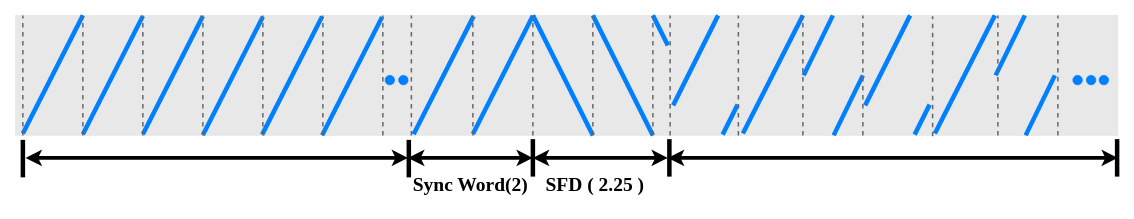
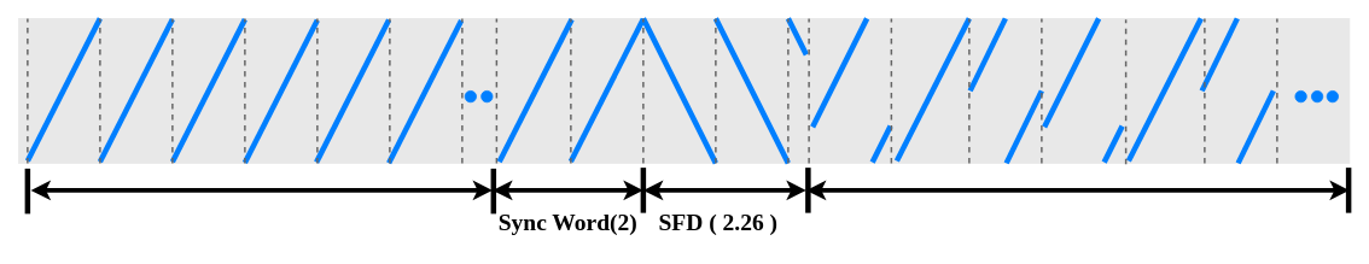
  <mxCell id="0" />
  <mxCell id="1" parent="0" />
  <mxCell id="2" value="" style="rounded=0;whiteSpace=wrap;html=1;fillColor=#E8E8E8;strokeColor=#E8E8E8;" vertex="1" parent="1"><mxGeometry x="20" y="20" width="1470" height="160" as="geometry" /></mxCell>
  <mxCell id="3" value="" style="endArrow=none;html=1;rounded=0;strokeWidth=6;strokeColor=#007FFF;" edge="1" parent="1"><mxGeometry width="50" height="50" relative="1" as="geometry"><mxPoint x="30" y="177.59" as="sourcePoint" /><mxPoint x="110" y="20" as="targetPoint" /></mxGeometry></mxCell>
  <mxCell id="4" value="" style="endArrow=none;html=1;rounded=1;strokeWidth=6;strokeColor=#007FFF;" edge="1" parent="1"><mxGeometry width="50" height="50" relative="1" as="geometry"><mxPoint x="110" y="178.39" as="sourcePoint" /><mxPoint x="190" y="20.8" as="targetPoint" /></mxGeometry></mxCell>
  <mxCell id="5" value="" style="endArrow=none;html=1;rounded=1;strokeWidth=6;strokeColor=#007FFF;" edge="1" parent="1"><mxGeometry width="50" height="50" relative="1" as="geometry"><mxPoint x="190" y="178.59" as="sourcePoint" /><mxPoint x="270" y="21" as="targetPoint" /></mxGeometry></mxCell>
  <mxCell id="6" value="" style="endArrow=none;html=1;rounded=1;strokeWidth=6;strokeColor=#007FFF;" edge="1" parent="1"><mxGeometry width="50" height="50" relative="1" as="geometry"><mxPoint x="270" y="179.39" as="sourcePoint" /><mxPoint x="350" y="21.8" as="targetPoint" /></mxGeometry></mxCell>
  <mxCell id="7" value="" style="endArrow=none;html=1;rounded=1;strokeWidth=6;strokeColor=#007FFF;" edge="1" parent="1"><mxGeometry width="50" height="50" relative="1" as="geometry"><mxPoint x="349" y="178.99" as="sourcePoint" /><mxPoint x="429" y="21.4" as="targetPoint" /></mxGeometry></mxCell>
  <mxCell id="8" value="" style="endArrow=none;html=1;rounded=1;strokeWidth=6;strokeColor=#007FFF;" edge="1" parent="1"><mxGeometry width="50" height="50" relative="1" as="geometry"><mxPoint x="429" y="179.79" as="sourcePoint" /><mxPoint x="509" y="22.2" as="targetPoint" /></mxGeometry></mxCell>
  <mxCell id="9" value="" style="ellipse;whiteSpace=wrap;html=1;aspect=fixed;fillColor=#007FFF;strokeColor=#007FFF;" vertex="1" parent="1"><mxGeometry x="513" y="100" width="12.59" height="12.59" as="geometry" /></mxCell>
  <mxCell id="10" value="" style="ellipse;whiteSpace=wrap;html=1;aspect=fixed;fillColor=#007FFF;strokeColor=#007FFF;" vertex="1" parent="1"><mxGeometry x="531" y="100" width="12.59" height="12.59" as="geometry" /></mxCell>
  <mxCell id="11" value="" style="endArrow=none;html=1;rounded=1;strokeWidth=6;strokeColor=#007FFF;" edge="1" parent="1"><mxGeometry width="50" height="50" relative="1" as="geometry"><mxPoint x="551" y="178.58" as="sourcePoint" /><mxPoint x="631" y="20.99" as="targetPoint" /></mxGeometry></mxCell>
  <mxCell id="12" value="" style="endArrow=none;html=1;rounded=1;strokeWidth=6;strokeColor=#007FFF;" edge="1" parent="1"><mxGeometry width="50" height="50" relative="1" as="geometry"><mxPoint x="630" y="178.18" as="sourcePoint" /><mxPoint x="710" y="20.59" as="targetPoint" /></mxGeometry></mxCell>
  <mxCell id="13" value="" style="endArrow=none;html=1;rounded=1;strokeWidth=6;strokeColor=#007FFF;" edge="1" parent="1"><mxGeometry width="50" height="50" relative="1" as="geometry"><mxPoint x="710" y="20" as="sourcePoint" /><mxPoint x="790" y="180" as="targetPoint" /></mxGeometry></mxCell>
  <mxCell id="14" value="" style="endArrow=none;html=1;rounded=1;strokeWidth=6;strokeColor=#007FFF;" edge="1" parent="1"><mxGeometry width="50" height="50" relative="1" as="geometry"><mxPoint x="790" y="20" as="sourcePoint" /><mxPoint x="870" y="180" as="targetPoint" /></mxGeometry></mxCell>
  <mxCell id="15" value="" style="endArrow=none;html=1;rounded=1;strokeWidth=6;strokeColor=#007FFF;" edge="1" parent="1"><mxGeometry width="50" height="50" relative="1" as="geometry"><mxPoint x="870" y="20" as="sourcePoint" /><mxPoint x="890" y="60" as="targetPoint" /></mxGeometry></mxCell>
  <mxCell id="16" value="" style="endArrow=none;html=1;rounded=1;strokeWidth=6;strokeColor=#007FFF;" edge="1" parent="1"><mxGeometry width="50" height="50" relative="1" as="geometry"><mxPoint x="897" y="140" as="sourcePoint" /><mxPoint x="957" y="20" as="targetPoint" /></mxGeometry></mxCell>
  <mxCell id="17" value="" style="endArrow=none;html=1;rounded=1;strokeWidth=6;strokeColor=#007FFF;" edge="1" parent="1"><mxGeometry width="50" height="50" relative="1" as="geometry"><mxPoint x="963" y="179" as="sourcePoint" /><mxPoint x="983" y="139" as="targetPoint" /></mxGeometry></mxCell>
  <mxCell id="18" value="" style="endArrow=none;html=1;rounded=1;strokeWidth=6;strokeColor=#007FFF;" edge="1" parent="1"><mxGeometry width="50" height="50" relative="1" as="geometry"><mxPoint x="990" y="177.59" as="sourcePoint" /><mxPoint x="1070" y="20" as="targetPoint" /></mxGeometry></mxCell>
  <mxCell id="19" value="" style="endArrow=none;html=1;rounded=1;strokeWidth=6;strokeColor=#007FFF;" edge="1" parent="1"><mxGeometry width="50" height="50" relative="1" as="geometry"><mxPoint x="1071" y="100" as="sourcePoint" /><mxPoint x="1110" y="20" as="targetPoint" /></mxGeometry></mxCell>
  <mxCell id="20" value="" style="endArrow=none;html=1;rounded=1;strokeWidth=6;strokeColor=#007FFF;" edge="1" parent="1"><mxGeometry width="50" height="50" relative="1" as="geometry"><mxPoint x="1111" y="180" as="sourcePoint" /><mxPoint x="1150" y="100" as="targetPoint" /></mxGeometry></mxCell>
  <mxCell id="21" value="" style="endArrow=none;html=1;rounded=1;strokeWidth=6;strokeColor=#007FFF;" edge="1" parent="1"><mxGeometry width="50" height="50" relative="1" as="geometry"><mxPoint x="1153" y="140" as="sourcePoint" /><mxPoint x="1213" y="20" as="targetPoint" /></mxGeometry></mxCell>
  <mxCell id="22" value="" style="endArrow=none;html=1;rounded=1;strokeWidth=6;strokeColor=#007FFF;" edge="1" parent="1"><mxGeometry width="50" height="50" relative="1" as="geometry"><mxPoint x="1219" y="179" as="sourcePoint" /><mxPoint x="1239" y="139" as="targetPoint" /></mxGeometry></mxCell>
  <mxCell id="23" value="" style="endArrow=none;html=1;rounded=1;strokeWidth=6;strokeColor=#007FFF;" edge="1" parent="1"><mxGeometry width="50" height="50" relative="1" as="geometry"><mxPoint x="1246" y="177.59" as="sourcePoint" /><mxPoint x="1326" y="20" as="targetPoint" /></mxGeometry></mxCell>
  <mxCell id="24" value="" style="endArrow=none;html=1;rounded=1;strokeWidth=6;strokeColor=#007FFF;" edge="1" parent="1"><mxGeometry width="50" height="50" relative="1" as="geometry"><mxPoint x="1327" y="100" as="sourcePoint" /><mxPoint x="1366" y="20" as="targetPoint" /></mxGeometry></mxCell>
  <mxCell id="25" value="" style="endArrow=none;html=1;rounded=1;strokeWidth=6;strokeColor=#007FFF;" edge="1" parent="1"><mxGeometry width="50" height="50" relative="1" as="geometry"><mxPoint x="1367" y="180" as="sourcePoint" /><mxPoint x="1406" y="100" as="targetPoint" /></mxGeometry></mxCell>
  <mxCell id="26" value="" style="ellipse;whiteSpace=wrap;html=1;aspect=fixed;fillColor=#007FFF;strokeColor=#007FFF;" vertex="1" parent="1"><mxGeometry x="1430" y="100" width="12.59" height="12.59" as="geometry" /></mxCell>
  <mxCell id="27" value="" style="ellipse;whiteSpace=wrap;html=1;aspect=fixed;fillColor=#007FFF;strokeColor=#007FFF;" vertex="1" parent="1"><mxGeometry x="1448" y="100" width="12.59" height="12.59" as="geometry" /></mxCell>
  <mxCell id="28" value="" style="ellipse;whiteSpace=wrap;html=1;aspect=fixed;fillColor=#007FFF;strokeColor=#007FFF;" vertex="1" parent="1"><mxGeometry x="1465" y="100" width="12.59" height="12.59" as="geometry" /></mxCell>
  <mxCell id="29" value="" style="endArrow=none;dashed=1;html=1;rounded=0;strokeWidth=2;strokeColor=#666666;" edge="1" parent="1"><mxGeometry width="50" height="50" relative="1" as="geometry"><mxPoint x="30" y="180" as="sourcePoint" /><mxPoint x="30" y="20" as="targetPoint" /></mxGeometry></mxCell>
  <mxCell id="30" value="" style="endArrow=none;dashed=1;html=1;rounded=0;strokeWidth=2;strokeColor=#666666;" edge="1" parent="1"><mxGeometry width="50" height="50" relative="1" as="geometry"><mxPoint x="110" y="180" as="sourcePoint" /><mxPoint x="110" y="20" as="targetPoint" /></mxGeometry></mxCell>
  <mxCell id="31" value="" style="endArrow=none;dashed=1;html=1;rounded=0;strokeWidth=2;strokeColor=#666666;" edge="1" parent="1"><mxGeometry width="50" height="50" relative="1" as="geometry"><mxPoint x="190" y="180" as="sourcePoint" /><mxPoint x="190" y="20" as="targetPoint" /></mxGeometry></mxCell>
  <mxCell id="32" value="" style="endArrow=none;dashed=1;html=1;rounded=0;strokeWidth=2;strokeColor=#666666;" edge="1" parent="1"><mxGeometry width="50" height="50" relative="1" as="geometry"><mxPoint x="270" y="180" as="sourcePoint" /><mxPoint x="270" y="20" as="targetPoint" /></mxGeometry></mxCell>
  <mxCell id="33" value="" style="endArrow=none;dashed=1;html=1;rounded=0;strokeWidth=2;strokeColor=#666666;" edge="1" parent="1"><mxGeometry width="50" height="50" relative="1" as="geometry"><mxPoint x="350" y="180" as="sourcePoint" /><mxPoint x="350" y="20" as="targetPoint" /></mxGeometry></mxCell>
  <mxCell id="34" value="" style="endArrow=none;dashed=1;html=1;rounded=0;strokeWidth=2;strokeColor=#666666;" edge="1" parent="1"><mxGeometry width="50" height="50" relative="1" as="geometry"><mxPoint x="430" y="180" as="sourcePoint" /><mxPoint x="430" y="20" as="targetPoint" /></mxGeometry></mxCell>
  <mxCell id="35" value="" style="endArrow=none;dashed=1;html=1;rounded=0;strokeWidth=2;strokeColor=#666666;" edge="1" parent="1"><mxGeometry width="50" height="50" relative="1" as="geometry"><mxPoint x="510" y="180" as="sourcePoint" /><mxPoint x="510" y="20" as="targetPoint" /></mxGeometry></mxCell>
  <mxCell id="36" value="" style="endArrow=none;dashed=1;html=1;rounded=0;strokeWidth=2;strokeColor=#666666;" edge="1" parent="1"><mxGeometry width="50" height="50" relative="1" as="geometry"><mxPoint x="630" y="180" as="sourcePoint" /><mxPoint x="630" y="20" as="targetPoint" /></mxGeometry></mxCell>
  <mxCell id="37" value="" style="endArrow=none;dashed=1;html=1;rounded=0;strokeWidth=2;strokeColor=#666666;" edge="1" parent="1"><mxGeometry width="50" height="50" relative="1" as="geometry"><mxPoint x="710" y="180" as="sourcePoint" /><mxPoint x="710" y="20" as="targetPoint" /></mxGeometry></mxCell>
  <mxCell id="38" value="" style="endArrow=none;dashed=1;html=1;rounded=0;strokeWidth=2;strokeColor=#666666;" edge="1" parent="1"><mxGeometry width="50" height="50" relative="1" as="geometry"><mxPoint x="790" y="180" as="sourcePoint" /><mxPoint x="790" y="20" as="targetPoint" /></mxGeometry></mxCell>
  <mxCell id="39" value="" style="endArrow=none;dashed=1;html=1;rounded=0;strokeWidth=2;strokeColor=#666666;" edge="1" parent="1"><mxGeometry width="50" height="50" relative="1" as="geometry"><mxPoint x="870" y="180" as="sourcePoint" /><mxPoint x="870" y="20" as="targetPoint" /></mxGeometry></mxCell>
  <mxCell id="40" value="" style="endArrow=none;dashed=1;html=1;rounded=0;strokeWidth=2;strokeColor=#666666;" edge="1" parent="1"><mxGeometry width="50" height="50" relative="1" as="geometry"><mxPoint x="893" y="180" as="sourcePoint" /><mxPoint x="893" y="20" as="targetPoint" /></mxGeometry></mxCell>
  <mxCell id="41" value="" style="endArrow=none;dashed=1;html=1;rounded=0;strokeWidth=2;strokeColor=#666666;" edge="1" parent="1"><mxGeometry width="50" height="50" relative="1" as="geometry"><mxPoint x="984" y="180" as="sourcePoint" /><mxPoint x="984" y="20" as="targetPoint" /></mxGeometry></mxCell>
  <mxCell id="42" value="" style="endArrow=none;dashed=1;html=1;rounded=0;strokeWidth=2;strokeColor=#666666;" edge="1" parent="1"><mxGeometry width="50" height="50" relative="1" as="geometry"><mxPoint x="1070" y="180" as="sourcePoint" /><mxPoint x="1070" y="20" as="targetPoint" /></mxGeometry></mxCell>
  <mxCell id="43" value="" style="endArrow=none;dashed=1;html=1;rounded=0;strokeWidth=2;strokeColor=#666666;" edge="1" parent="1"><mxGeometry width="50" height="50" relative="1" as="geometry"><mxPoint x="1150" y="180" as="sourcePoint" /><mxPoint x="1150" y="20" as="targetPoint" /></mxGeometry></mxCell>
  <mxCell id="44" value="" style="endArrow=none;dashed=1;html=1;rounded=0;strokeWidth=2;strokeColor=#666666;" edge="1" parent="1"><mxGeometry width="50" height="50" relative="1" as="geometry"><mxPoint x="1243" y="181.29" as="sourcePoint" /><mxPoint x="1243" y="21.29" as="targetPoint" /></mxGeometry></mxCell>
  <mxCell id="45" value="" style="endArrow=none;dashed=1;html=1;rounded=0;strokeWidth=2;strokeColor=#666666;" edge="1" parent="1"><mxGeometry width="50" height="50" relative="1" as="geometry"><mxPoint x="1330" y="180" as="sourcePoint" /><mxPoint x="1330" y="20" as="targetPoint" /></mxGeometry></mxCell>
  <mxCell id="46" value="" style="endArrow=none;dashed=1;html=1;rounded=0;strokeWidth=2;strokeColor=#666666;" edge="1" parent="1"><mxGeometry width="50" height="50" relative="1" as="geometry"><mxPoint x="1410" y="180" as="sourcePoint" /><mxPoint x="1410" y="20" as="targetPoint" /></mxGeometry></mxCell>
  <mxCell id="47" value="" style="endArrow=none;dashed=1;html=1;rounded=0;strokeWidth=2;strokeColor=#666666;" edge="1" parent="1"><mxGeometry width="50" height="50" relative="1" as="geometry"><mxPoint x="548" y="180" as="sourcePoint" /><mxPoint x="548" y="20" as="targetPoint" /></mxGeometry></mxCell>
  <mxCell id="48" value="" style="endArrow=classic;startArrow=classic;html=1;rounded=0;strokeWidth=5;" edge="1" parent="1"><mxGeometry width="50" height="50" relative="1" as="geometry"><mxPoint x="33.59" y="210" as="sourcePoint" /><mxPoint x="543.59" y="210" as="targetPoint" /></mxGeometry></mxCell>
  <mxCell id="49" value="" style="endArrow=classic;startArrow=classic;html=1;rounded=0;strokeWidth=5;" edge="1" parent="1"><mxGeometry width="50" height="50" relative="1" as="geometry"><mxPoint x="543.59" y="210" as="sourcePoint" /><mxPoint x="710" y="210" as="targetPoint" /></mxGeometry></mxCell>
  <mxCell id="50" value="" style="endArrow=classic;startArrow=classic;html=1;rounded=0;strokeWidth=5;" edge="1" parent="1"><mxGeometry width="50" height="50" relative="1" as="geometry"><mxPoint x="710" y="210" as="sourcePoint" /><mxPoint x="890" y="210" as="targetPoint" /></mxGeometry></mxCell>
  <mxCell id="51" value="" style="endArrow=classic;startArrow=classic;html=1;rounded=0;strokeWidth=5;" edge="1" parent="1"><mxGeometry width="50" height="50" relative="1" as="geometry"><mxPoint x="890" y="210" as="sourcePoint" /><mxPoint x="1490" y="210" as="targetPoint" /></mxGeometry></mxCell>
  <mxCell id="52" value="" style="endArrow=none;html=1;rounded=0;strokeWidth=6;" edge="1" parent="1"><mxGeometry width="50" height="50" relative="1" as="geometry"><mxPoint x="30" y="236" as="sourcePoint" /><mxPoint x="30" y="186" as="targetPoint" /></mxGeometry></mxCell>
  <mxCell id="53" value="" style="endArrow=none;html=1;rounded=0;strokeWidth=6;" edge="1" parent="1"><mxGeometry width="50" height="50" relative="1" as="geometry"><mxPoint x="544.59" y="236" as="sourcePoint" /><mxPoint x="544.59" y="186" as="targetPoint" /></mxGeometry></mxCell>
  <mxCell id="54" value="" style="endArrow=none;html=1;rounded=0;strokeWidth=6;" edge="1" parent="1"><mxGeometry width="50" height="50" relative="1" as="geometry"><mxPoint x="710" y="235" as="sourcePoint" /><mxPoint x="710" y="185" as="targetPoint" /></mxGeometry></mxCell>
  <mxCell id="55" value="" style="endArrow=none;html=1;rounded=0;strokeWidth=6;" edge="1" parent="1"><mxGeometry width="50" height="50" relative="1" as="geometry"><mxPoint x="892" y="235" as="sourcePoint" /><mxPoint x="892" y="185" as="targetPoint" /></mxGeometry></mxCell>
  <mxCell id="56" value="" style="endArrow=none;html=1;rounded=0;strokeWidth=6;" edge="1" parent="1"><mxGeometry width="50" height="50" relative="1" as="geometry"><mxPoint x="1489" y="235" as="sourcePoint" /><mxPoint x="1489" y="185" as="targetPoint" /></mxGeometry></mxCell>
  <mxCell id="57" value="&lt;font size=&quot;1&quot; face=&quot;Times New Roman&quot; style=&quot;&quot;&gt;&lt;b style=&quot;font-size: 26px;&quot;&gt;Sync Word(2)&lt;/b&gt;&lt;/font&gt;" style="text;strokeColor=none;align=center;fillColor=none;html=1;verticalAlign=middle;whiteSpace=wrap;rounded=0;" vertex="1" parent="1"><mxGeometry x="543.59" y="220" width="166.41" height="50" as="geometry" /></mxCell>
- <mxCell id="58" value="&lt;font size=&quot;1&quot; face=&quot;Times New Roman&quot; style=&quot;&quot;&gt;&lt;b style=&quot;font-size: 26px;&quot;&gt;SFD ( 2.25 )&lt;/b&gt;&lt;/font&gt;" style="text;strokeColor=none;align=center;fillColor=none;html=1;verticalAlign=middle;whiteSpace=wrap;rounded=0;" vertex="1" parent="1"><mxGeometry x="710" y="220" width="166.41" height="50" as="geometry" /></mxCell>
+ <mxCell id="58" value="&lt;font size=&quot;1&quot; face=&quot;Times New Roman&quot; style=&quot;&quot;&gt;&lt;b style=&quot;font-size: 26px;&quot;&gt;SFD ( 2.26 )&lt;/b&gt;&lt;/font&gt;" style="text;strokeColor=none;align=center;fillColor=none;html=1;verticalAlign=middle;whiteSpace=wrap;rounded=0;" vertex="1" parent="1"><mxGeometry x="710" y="220" width="166.41" height="50" as="geometry" /></mxCell>
